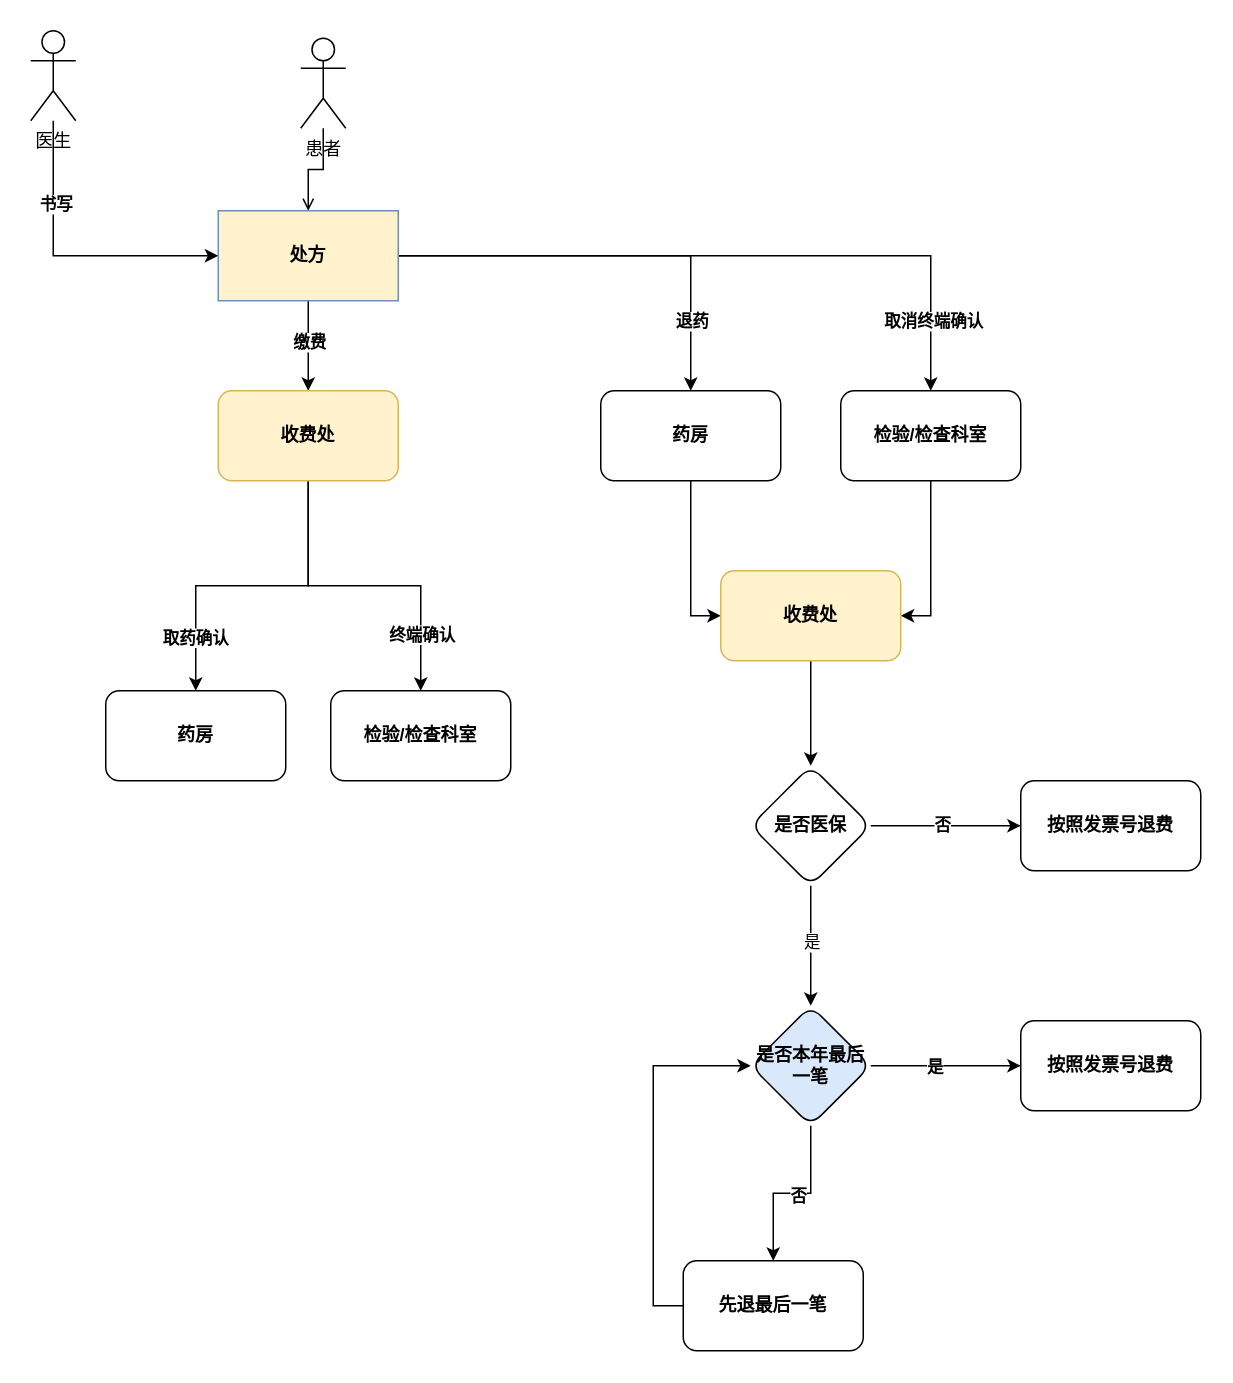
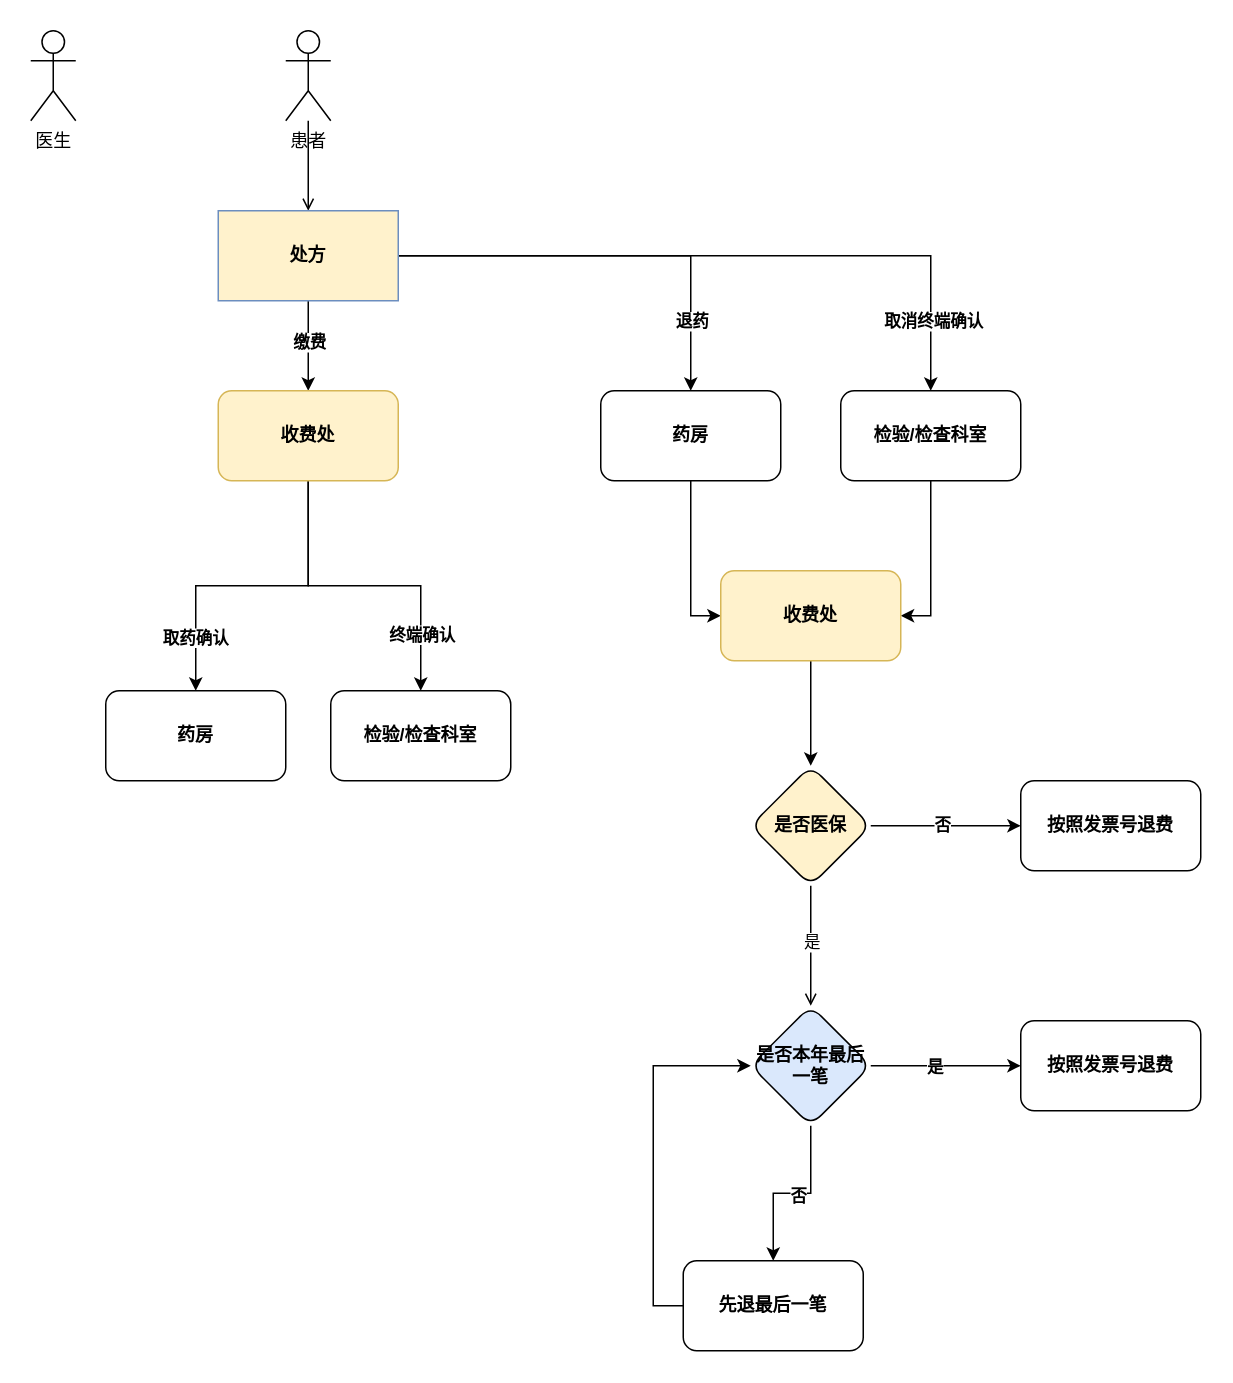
  <mxCell id="0" />
  <mxCell id="1" parent="0" />
  <mxCell id="2" style="edgeStyle=orthogonalEdgeStyle;rounded=0;orthogonalLoop=1;jettySize=auto;html=1;entryX=0.5;entryY=0;entryDx=0;entryDy=0;endArrow=open;" edge="1" parent="1" source="3" target="10"><mxGeometry relative="1" as="geometry" /></mxCell>
- <mxCell id="3" value="患者&lt;div&gt;&lt;br&gt;&lt;/div&gt;" style="shape=umlActor;verticalLabelPosition=bottom;verticalAlign=top;html=1;outlineConnect=0;" vertex="1" parent="1"><mxGeometry x="200" y="25" width="30" height="60" as="geometry" /></mxCell>
+ <mxCell id="3" value="患者&lt;div&gt;&lt;br&gt;&lt;/div&gt;" style="shape=umlActor;verticalLabelPosition=bottom;verticalAlign=top;html=1;outlineConnect=0;" vertex="1" parent="1"><mxGeometry x="190" y="20" width="30" height="60" as="geometry" /></mxCell>
  <mxCell id="4" style="edgeStyle=orthogonalEdgeStyle;rounded=0;orthogonalLoop=1;jettySize=auto;html=1;exitX=0.5;exitY=1;exitDx=0;exitDy=0;" edge="1" parent="1" source="10" target="18"><mxGeometry relative="1" as="geometry" /></mxCell>
  <mxCell id="5" value="缴费" style="edgeLabel;html=1;align=center;verticalAlign=middle;resizable=0;points=[];fontStyle=1" vertex="1" connectable="0" parent="4"><mxGeometry x="-0.1" relative="1" as="geometry"><mxPoint as="offset" /></mxGeometry></mxCell>
  <mxCell id="6" style="edgeStyle=orthogonalEdgeStyle;rounded=0;orthogonalLoop=1;jettySize=auto;html=1;exitX=1;exitY=0.5;exitDx=0;exitDy=0;entryX=0.5;entryY=0;entryDx=0;entryDy=0;" edge="1" parent="1" source="10" target="22"><mxGeometry relative="1" as="geometry"><Array as="points"><mxPoint x="460" y="170" /></Array></mxGeometry></mxCell>
  <mxCell id="7" value="退药" style="edgeLabel;html=1;align=center;verticalAlign=middle;resizable=0;points=[];fontStyle=1" vertex="1" connectable="0" parent="6"><mxGeometry x="0.67" relative="1" as="geometry"><mxPoint as="offset" /></mxGeometry></mxCell>
  <mxCell id="8" style="edgeStyle=orthogonalEdgeStyle;rounded=0;orthogonalLoop=1;jettySize=auto;html=1;exitX=1;exitY=0.5;exitDx=0;exitDy=0;entryX=0.5;entryY=0;entryDx=0;entryDy=0;" edge="1" parent="1" source="10" target="24"><mxGeometry relative="1" as="geometry" /></mxCell>
  <mxCell id="9" value="&lt;b&gt;取消终端确认&lt;/b&gt;" style="edgeLabel;html=1;align=center;verticalAlign=middle;resizable=0;points=[];" vertex="1" connectable="0" parent="8"><mxGeometry x="0.789" y="1" relative="1" as="geometry"><mxPoint as="offset" /></mxGeometry></mxCell>
  <mxCell id="10" value="处方" style="rounded=0;whiteSpace=wrap;html=1;fillColor=#fff2cc;strokeColor=#6c8ebf;fontStyle=1;" vertex="1" parent="1"><mxGeometry x="145" y="140" width="120" height="60" as="geometry" /></mxCell>
- <mxCell id="11" style="edgeStyle=orthogonalEdgeStyle;rounded=0;orthogonalLoop=1;jettySize=auto;html=1;entryX=0;entryY=0.5;entryDx=0;entryDy=0;" edge="1" parent="1" source="13" target="10"><mxGeometry relative="1" as="geometry"><Array as="points"><mxPoint x="35" y="170" /></Array></mxGeometry></mxCell>
- <mxCell id="12" value="&lt;b&gt;书写&lt;/b&gt;" style="edgeLabel;html=1;align=center;verticalAlign=middle;resizable=0;points=[];" vertex="1" connectable="0" parent="11"><mxGeometry x="-0.45" y="1" relative="1" as="geometry"><mxPoint as="offset" /></mxGeometry></mxCell>
  <mxCell id="13" value="医生" style="shape=umlActor;verticalLabelPosition=bottom;verticalAlign=top;html=1;outlineConnect=0;" vertex="1" parent="1"><mxGeometry x="20" y="20" width="30" height="60" as="geometry" /></mxCell>
  <mxCell id="14" style="edgeStyle=orthogonalEdgeStyle;rounded=0;orthogonalLoop=1;jettySize=auto;html=1;exitX=0.5;exitY=1;exitDx=0;exitDy=0;entryX=0.5;entryY=0;entryDx=0;entryDy=0;" edge="1" parent="1" source="18" target="19"><mxGeometry relative="1" as="geometry" /></mxCell>
  <mxCell id="15" value="&lt;b&gt;取药确认&lt;/b&gt;" style="edgeLabel;html=1;align=center;verticalAlign=middle;resizable=0;points=[];" vertex="1" connectable="0" parent="14"><mxGeometry x="0.665" y="-1" relative="1" as="geometry"><mxPoint as="offset" /></mxGeometry></mxCell>
  <mxCell id="16" style="edgeStyle=orthogonalEdgeStyle;rounded=0;orthogonalLoop=1;jettySize=auto;html=1;exitX=0.5;exitY=1;exitDx=0;exitDy=0;entryX=0.5;entryY=0;entryDx=0;entryDy=0;" edge="1" parent="1" source="18" target="20"><mxGeometry relative="1" as="geometry" /></mxCell>
  <mxCell id="17" value="&lt;b&gt;终端确认&lt;/b&gt;" style="edgeLabel;html=1;align=center;verticalAlign=middle;resizable=0;points=[];" vertex="1" connectable="0" parent="16"><mxGeometry x="0.646" relative="1" as="geometry"><mxPoint as="offset" /></mxGeometry></mxCell>
  <mxCell id="18" value="收费处" style="rounded=1;whiteSpace=wrap;html=1;fillColor=#fff2cc;strokeColor=#d6b656;fontStyle=1" vertex="1" parent="1"><mxGeometry x="145" y="260" width="120" height="60" as="geometry" /></mxCell>
  <mxCell id="19" value="药房" style="rounded=1;whiteSpace=wrap;html=1;fontStyle=1" vertex="1" parent="1"><mxGeometry x="70" y="460" width="120" height="60" as="geometry" /></mxCell>
  <mxCell id="20" value="检验/检查科室" style="rounded=1;whiteSpace=wrap;html=1;fontStyle=1" vertex="1" parent="1"><mxGeometry x="220" y="460" width="120" height="60" as="geometry" /></mxCell>
  <mxCell id="21" style="edgeStyle=orthogonalEdgeStyle;rounded=0;orthogonalLoop=1;jettySize=auto;html=1;exitX=0.5;exitY=1;exitDx=0;exitDy=0;entryX=0;entryY=0.5;entryDx=0;entryDy=0;" edge="1" parent="1" source="22" target="26"><mxGeometry relative="1" as="geometry" /></mxCell>
  <mxCell id="22" value="药房" style="rounded=1;whiteSpace=wrap;html=1;fontStyle=1" vertex="1" parent="1"><mxGeometry x="400" y="260" width="120" height="60" as="geometry" /></mxCell>
  <mxCell id="23" style="edgeStyle=orthogonalEdgeStyle;rounded=0;orthogonalLoop=1;jettySize=auto;html=1;exitX=0.5;exitY=1;exitDx=0;exitDy=0;entryX=1;entryY=0.5;entryDx=0;entryDy=0;" edge="1" parent="1" source="24" target="26"><mxGeometry relative="1" as="geometry" /></mxCell>
  <mxCell id="24" value="检验/检查科室" style="rounded=1;whiteSpace=wrap;html=1;fontStyle=1" vertex="1" parent="1"><mxGeometry x="560" y="260" width="120" height="60" as="geometry" /></mxCell>
  <mxCell id="25" value="" style="edgeStyle=orthogonalEdgeStyle;rounded=0;orthogonalLoop=1;jettySize=auto;html=1;" edge="1" parent="1" source="26" target="31"><mxGeometry relative="1" as="geometry" /></mxCell>
  <mxCell id="26" value="收费处" style="rounded=1;whiteSpace=wrap;html=1;fillColor=#fff2cc;strokeColor=#d6b656;fontStyle=1" vertex="1" parent="1"><mxGeometry x="480" y="380" width="120" height="60" as="geometry" /></mxCell>
- <mxCell id="27" value="" style="edgeStyle=orthogonalEdgeStyle;rounded=0;orthogonalLoop=1;jettySize=auto;html=1;" edge="1" parent="1" source="31" target="36"><mxGeometry relative="1" as="geometry" /></mxCell>
+ <mxCell id="27" value="" style="edgeStyle=orthogonalEdgeStyle;rounded=0;orthogonalLoop=1;jettySize=auto;html=1;endArrow=open;" edge="1" parent="1" source="31" target="36"><mxGeometry relative="1" as="geometry" /></mxCell>
  <mxCell id="28" value="是" style="edgeLabel;html=1;align=center;verticalAlign=middle;resizable=0;points=[];" vertex="1" connectable="0" parent="27"><mxGeometry x="-0.075" relative="1" as="geometry"><mxPoint as="offset" /></mxGeometry></mxCell>
  <mxCell id="29" value="" style="edgeStyle=orthogonalEdgeStyle;rounded=0;orthogonalLoop=1;jettySize=auto;html=1;" edge="1" parent="1" source="31" target="37"><mxGeometry relative="1" as="geometry" /></mxCell>
  <mxCell id="30" value="&lt;b&gt;否&lt;/b&gt;" style="edgeLabel;html=1;align=center;verticalAlign=middle;resizable=0;points=[];" vertex="1" connectable="0" parent="29"><mxGeometry x="-0.06" y="1" relative="1" as="geometry"><mxPoint as="offset" /></mxGeometry></mxCell>
- <mxCell id="31" value="&lt;b&gt;是否医保&lt;/b&gt;" style="rhombus;whiteSpace=wrap;html=1;rounded=1;" vertex="1" parent="1"><mxGeometry x="500" y="510" width="80" height="80" as="geometry" /></mxCell>
+ <mxCell id="31" value="&lt;b&gt;是否医保&lt;/b&gt;" style="rhombus;whiteSpace=wrap;html=1;rounded=1;fillColor=#fff2cc;" vertex="1" parent="1"><mxGeometry x="500" y="510" width="80" height="80" as="geometry" /></mxCell>
  <mxCell id="32" value="" style="edgeStyle=orthogonalEdgeStyle;rounded=0;orthogonalLoop=1;jettySize=auto;html=1;" edge="1" parent="1" source="36" target="39"><mxGeometry relative="1" as="geometry" /></mxCell>
  <mxCell id="33" value="&lt;b&gt;否&lt;/b&gt;" style="edgeLabel;html=1;align=center;verticalAlign=middle;resizable=0;points=[];" vertex="1" connectable="0" parent="32"><mxGeometry x="-0.067" y="1" relative="1" as="geometry"><mxPoint as="offset" /></mxGeometry></mxCell>
  <mxCell id="34" value="" style="edgeStyle=orthogonalEdgeStyle;rounded=0;orthogonalLoop=1;jettySize=auto;html=1;" edge="1" parent="1" source="36" target="40"><mxGeometry relative="1" as="geometry" /></mxCell>
  <mxCell id="35" value="&lt;b&gt;是&lt;/b&gt;" style="edgeLabel;html=1;align=center;verticalAlign=middle;resizable=0;points=[];" vertex="1" connectable="0" parent="34"><mxGeometry x="-0.16" relative="1" as="geometry"><mxPoint as="offset" /></mxGeometry></mxCell>
  <mxCell id="36" value="&lt;b&gt;是否本年最后一笔&lt;/b&gt;" style="rhombus;whiteSpace=wrap;html=1;rounded=1;fillColor=#dae8fc;" vertex="1" parent="1"><mxGeometry x="500" y="670" width="80" height="80" as="geometry" /></mxCell>
  <mxCell id="37" value="&lt;b&gt;按照发票号退费&lt;/b&gt;" style="whiteSpace=wrap;html=1;rounded=1;" vertex="1" parent="1"><mxGeometry x="680" y="520" width="120" height="60" as="geometry" /></mxCell>
  <mxCell id="38" style="edgeStyle=orthogonalEdgeStyle;rounded=0;orthogonalLoop=1;jettySize=auto;html=1;exitX=0;exitY=0.5;exitDx=0;exitDy=0;entryX=0;entryY=0.5;entryDx=0;entryDy=0;" edge="1" parent="1" source="39" target="36"><mxGeometry relative="1" as="geometry" /></mxCell>
  <mxCell id="39" value="&lt;b&gt;先退最后一笔&lt;/b&gt;" style="whiteSpace=wrap;html=1;rounded=1;" vertex="1" parent="1"><mxGeometry x="455" y="840" width="120" height="60" as="geometry" /></mxCell>
  <mxCell id="40" value="&lt;b&gt;按照发票号退费&lt;/b&gt;" style="whiteSpace=wrap;html=1;rounded=1;" vertex="1" parent="1"><mxGeometry x="680" y="680" width="120" height="60" as="geometry" /></mxCell>
